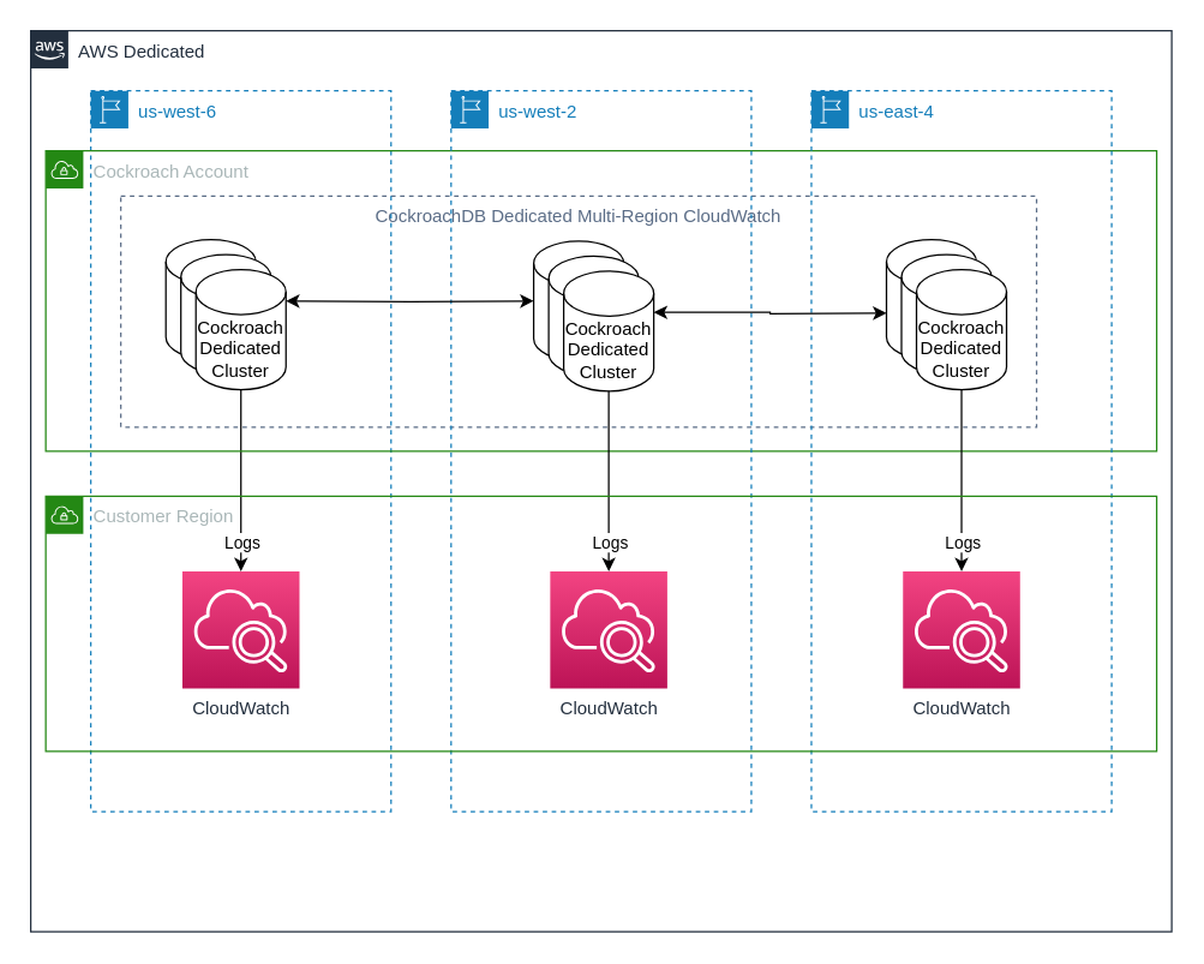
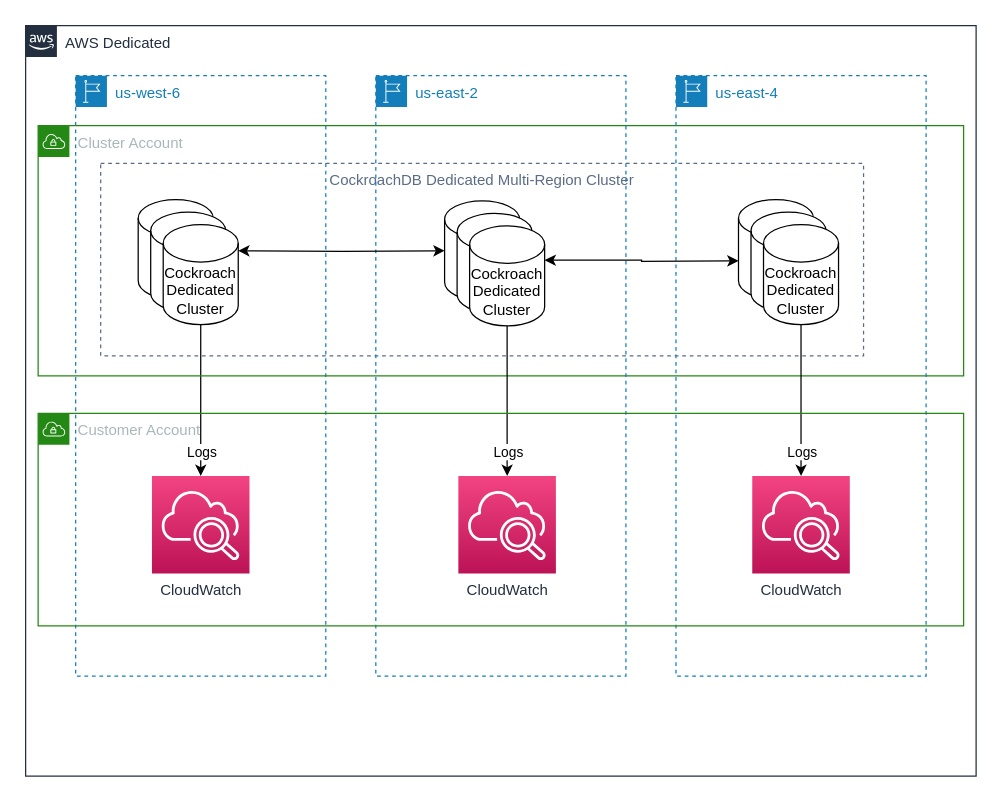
  <mxCell id="0" />
  <mxCell id="1" parent="0" />
  <mxCell id="2" value="AWS Dedicated" style="points=[[0,0],[0.25,0],[0.5,0],[0.75,0],[1,0],[1,0.25],[1,0.5],[1,0.75],[1,1],[0.75,1],[0.5,1],[0.25,1],[0,1],[0,0.75],[0,0.5],[0,0.25]];outlineConnect=0;gradientColor=none;html=1;whiteSpace=wrap;fontSize=12;fontStyle=0;container=1;pointerEvents=0;collapsible=0;recursiveResize=0;shape=mxgraph.aws4.group;grIcon=mxgraph.aws4.group_aws_cloud_alt;strokeColor=#232F3E;fillColor=none;verticalAlign=top;align=left;spacingLeft=30;fontColor=#232F3E;dashed=0;" vertex="1" parent="1"><mxGeometry x="20" y="20" width="760" height="600" as="geometry" /></mxCell>
- <mxCell id="3" value="CockroachDB Dedicated Multi-Region CloudWatch" style="fillColor=none;strokeColor=#5A6C86;dashed=1;verticalAlign=top;fontStyle=0;fontColor=#5A6C86;" vertex="1" parent="2"><mxGeometry x="60" y="110" width="610" height="154" as="geometry" /></mxCell>
+ <mxCell id="3" value="CockroachDB Dedicated Multi-Region Cluster" style="fillColor=none;strokeColor=#5A6C86;dashed=1;verticalAlign=top;fontStyle=0;fontColor=#5A6C86;" vertex="1" parent="2"><mxGeometry x="60" y="110" width="610" height="154" as="geometry" /></mxCell>
  <mxCell id="4" value="us-west-6" style="points=[[0,0],[0.25,0],[0.5,0],[0.75,0],[1,0],[1,0.25],[1,0.5],[1,0.75],[1,1],[0.75,1],[0.5,1],[0.25,1],[0,1],[0,0.75],[0,0.5],[0,0.25]];outlineConnect=0;gradientColor=none;html=1;whiteSpace=wrap;fontSize=12;fontStyle=0;container=1;pointerEvents=0;collapsible=0;recursiveResize=0;shape=mxgraph.aws4.group;grIcon=mxgraph.aws4.group_region;strokeColor=#147EBA;fillColor=none;verticalAlign=top;align=left;spacingLeft=30;fontColor=#147EBA;dashed=1;" vertex="1" parent="2"><mxGeometry x="40" y="40" width="200" height="480" as="geometry" /></mxCell>
  <mxCell id="5" value="CloudWatch" style="sketch=0;points=[[0,0,0],[0.25,0,0],[0.5,0,0],[0.75,0,0],[1,0,0],[0,1,0],[0.25,1,0],[0.5,1,0],[0.75,1,0],[1,1,0],[0,0.25,0],[0,0.5,0],[0,0.75,0],[1,0.25,0],[1,0.5,0],[1,0.75,0]];points=[[0,0,0],[0.25,0,0],[0.5,0,0],[0.75,0,0],[1,0,0],[0,1,0],[0.25,1,0],[0.5,1,0],[0.75,1,0],[1,1,0],[0,0.25,0],[0,0.5,0],[0,0.75,0],[1,0.25,0],[1,0.5,0],[1,0.75,0]];outlineConnect=0;fontColor=#232F3E;gradientColor=#F34482;gradientDirection=north;fillColor=#BC1356;strokeColor=#ffffff;dashed=0;verticalLabelPosition=bottom;verticalAlign=top;align=center;html=1;fontSize=12;fontStyle=0;aspect=fixed;shape=mxgraph.aws4.resourceIcon;resIcon=mxgraph.aws4.cloudwatch_2;" vertex="1" parent="4"><mxGeometry x="61" y="320" width="78" height="78" as="geometry" /></mxCell>
  <mxCell id="6" value="" style="group" vertex="1" connectable="0" parent="4"><mxGeometry x="50" y="99" width="80" height="100" as="geometry" /></mxCell>
  <mxCell id="7" value="" style="shape=cylinder3;whiteSpace=wrap;html=1;boundedLbl=1;backgroundOutline=1;size=15;" vertex="1" parent="6"><mxGeometry width="60" height="80" as="geometry" /></mxCell>
  <mxCell id="8" value="" style="shape=cylinder3;whiteSpace=wrap;html=1;boundedLbl=1;backgroundOutline=1;size=15;" vertex="1" parent="6"><mxGeometry x="10" y="10" width="60" height="80" as="geometry" /></mxCell>
  <mxCell id="9" value="Cockroach&lt;br&gt;Dedicated&lt;br&gt;Cluster" style="shape=cylinder3;whiteSpace=wrap;html=1;boundedLbl=1;backgroundOutline=1;size=15;" vertex="1" parent="6"><mxGeometry x="20" y="20" width="60" height="80" as="geometry" /></mxCell>
  <mxCell id="10" style="edgeStyle=orthogonalEdgeStyle;rounded=0;orthogonalLoop=1;jettySize=auto;html=1;" edge="1" parent="4" source="9" target="5"><mxGeometry relative="1" as="geometry" /></mxCell>
  <mxCell id="11" value="Logs" style="edgeLabel;html=1;align=center;verticalAlign=middle;resizable=0;points=[];" vertex="1" connectable="0" parent="10"><mxGeometry x="-0.133" y="-1" relative="1" as="geometry"><mxPoint x="1" y="49" as="offset" /></mxGeometry></mxCell>
- <mxCell id="12" value="Cockroach Account" style="points=[[0,0],[0.25,0],[0.5,0],[0.75,0],[1,0],[1,0.25],[1,0.5],[1,0.75],[1,1],[0.75,1],[0.5,1],[0.25,1],[0,1],[0,0.75],[0,0.5],[0,0.25]];outlineConnect=0;gradientColor=none;html=1;whiteSpace=wrap;fontSize=12;fontStyle=0;container=1;pointerEvents=0;collapsible=0;recursiveResize=0;shape=mxgraph.aws4.group;grIcon=mxgraph.aws4.group_vpc;strokeColor=#248814;fillColor=none;verticalAlign=top;align=left;spacingLeft=30;fontColor=#AAB7B8;dashed=0;" vertex="1" parent="4"><mxGeometry x="-30" y="40" width="740" height="200" as="geometry" /></mxCell>
- <mxCell id="13" value="us-west-2" style="points=[[0,0],[0.25,0],[0.5,0],[0.75,0],[1,0],[1,0.25],[1,0.5],[1,0.75],[1,1],[0.75,1],[0.5,1],[0.25,1],[0,1],[0,0.75],[0,0.5],[0,0.25]];outlineConnect=0;gradientColor=none;html=1;whiteSpace=wrap;fontSize=12;fontStyle=0;container=1;pointerEvents=0;collapsible=0;recursiveResize=0;shape=mxgraph.aws4.group;grIcon=mxgraph.aws4.group_region;strokeColor=#147EBA;fillColor=none;verticalAlign=top;align=left;spacingLeft=30;fontColor=#147EBA;dashed=1;" vertex="1" parent="2"><mxGeometry x="280" y="40" width="200" height="480" as="geometry" /></mxCell>
+ <mxCell id="12" value="Cluster Account" style="points=[[0,0],[0.25,0],[0.5,0],[0.75,0],[1,0],[1,0.25],[1,0.5],[1,0.75],[1,1],[0.75,1],[0.5,1],[0.25,1],[0,1],[0,0.75],[0,0.5],[0,0.25]];outlineConnect=0;gradientColor=none;html=1;whiteSpace=wrap;fontSize=12;fontStyle=0;container=1;pointerEvents=0;collapsible=0;recursiveResize=0;shape=mxgraph.aws4.group;grIcon=mxgraph.aws4.group_vpc;strokeColor=#248814;fillColor=none;verticalAlign=top;align=left;spacingLeft=30;fontColor=#AAB7B8;dashed=0;" vertex="1" parent="4"><mxGeometry x="-30" y="40" width="740" height="200" as="geometry" /></mxCell>
+ <mxCell id="13" value="us-east-2" style="points=[[0,0],[0.25,0],[0.5,0],[0.75,0],[1,0],[1,0.25],[1,0.5],[1,0.75],[1,1],[0.75,1],[0.5,1],[0.25,1],[0,1],[0,0.75],[0,0.5],[0,0.25]];outlineConnect=0;gradientColor=none;html=1;whiteSpace=wrap;fontSize=12;fontStyle=0;container=1;pointerEvents=0;collapsible=0;recursiveResize=0;shape=mxgraph.aws4.group;grIcon=mxgraph.aws4.group_region;strokeColor=#147EBA;fillColor=none;verticalAlign=top;align=left;spacingLeft=30;fontColor=#147EBA;dashed=1;" vertex="1" parent="2"><mxGeometry x="280" y="40" width="200" height="480" as="geometry" /></mxCell>
  <mxCell id="14" value="CloudWatch" style="sketch=0;points=[[0,0,0],[0.25,0,0],[0.5,0,0],[0.75,0,0],[1,0,0],[0,1,0],[0.25,1,0],[0.5,1,0],[0.75,1,0],[1,1,0],[0,0.25,0],[0,0.5,0],[0,0.75,0],[1,0.25,0],[1,0.5,0],[1,0.75,0]];points=[[0,0,0],[0.25,0,0],[0.5,0,0],[0.75,0,0],[1,0,0],[0,1,0],[0.25,1,0],[0.5,1,0],[0.75,1,0],[1,1,0],[0,0.25,0],[0,0.5,0],[0,0.75,0],[1,0.25,0],[1,0.5,0],[1,0.75,0]];outlineConnect=0;fontColor=#232F3E;gradientColor=#F34482;gradientDirection=north;fillColor=#BC1356;strokeColor=#ffffff;dashed=0;verticalLabelPosition=bottom;verticalAlign=top;align=center;html=1;fontSize=12;fontStyle=0;aspect=fixed;shape=mxgraph.aws4.resourceIcon;resIcon=mxgraph.aws4.cloudwatch_2;" vertex="1" parent="13"><mxGeometry x="66" y="320" width="78" height="78" as="geometry" /></mxCell>
  <mxCell id="15" value="" style="group" vertex="1" connectable="0" parent="13"><mxGeometry x="55" y="100" width="80" height="100" as="geometry" /></mxCell>
  <mxCell id="16" value="" style="shape=cylinder3;whiteSpace=wrap;html=1;boundedLbl=1;backgroundOutline=1;size=15;" vertex="1" parent="15"><mxGeometry width="60" height="80" as="geometry" /></mxCell>
  <mxCell id="17" value="" style="shape=cylinder3;whiteSpace=wrap;html=1;boundedLbl=1;backgroundOutline=1;size=15;" vertex="1" parent="15"><mxGeometry x="10" y="10" width="60" height="80" as="geometry" /></mxCell>
  <mxCell id="18" value="Cockroach&lt;br&gt;Dedicated&lt;br&gt;Cluster" style="shape=cylinder3;whiteSpace=wrap;html=1;boundedLbl=1;backgroundOutline=1;size=15;" vertex="1" parent="15"><mxGeometry x="20" y="20" width="60" height="80" as="geometry" /></mxCell>
  <mxCell id="19" style="edgeStyle=orthogonalEdgeStyle;rounded=0;orthogonalLoop=1;jettySize=auto;html=1;entryX=0.5;entryY=0;entryDx=0;entryDy=0;entryPerimeter=0;" edge="1" parent="13" source="18" target="14"><mxGeometry relative="1" as="geometry" /></mxCell>
  <mxCell id="20" value="Logs" style="edgeLabel;html=1;align=center;verticalAlign=middle;resizable=0;points=[];" vertex="1" connectable="0" parent="19"><mxGeometry x="0.157" y="1" relative="1" as="geometry"><mxPoint x="-1" y="31" as="offset" /></mxGeometry></mxCell>
  <mxCell id="21" value="us-east-4" style="points=[[0,0],[0.25,0],[0.5,0],[0.75,0],[1,0],[1,0.25],[1,0.5],[1,0.75],[1,1],[0.75,1],[0.5,1],[0.25,1],[0,1],[0,0.75],[0,0.5],[0,0.25]];outlineConnect=0;gradientColor=none;html=1;whiteSpace=wrap;fontSize=12;fontStyle=0;container=1;pointerEvents=0;collapsible=0;recursiveResize=0;shape=mxgraph.aws4.group;grIcon=mxgraph.aws4.group_region;strokeColor=#147EBA;fillColor=none;verticalAlign=top;align=left;spacingLeft=30;fontColor=#147EBA;dashed=1;" vertex="1" parent="2"><mxGeometry x="520" y="40" width="200" height="480" as="geometry" /></mxCell>
  <mxCell id="22" value="CloudWatch" style="sketch=0;points=[[0,0,0],[0.25,0,0],[0.5,0,0],[0.75,0,0],[1,0,0],[0,1,0],[0.25,1,0],[0.5,1,0],[0.75,1,0],[1,1,0],[0,0.25,0],[0,0.5,0],[0,0.75,0],[1,0.25,0],[1,0.5,0],[1,0.75,0]];points=[[0,0,0],[0.25,0,0],[0.5,0,0],[0.75,0,0],[1,0,0],[0,1,0],[0.25,1,0],[0.5,1,0],[0.75,1,0],[1,1,0],[0,0.25,0],[0,0.5,0],[0,0.75,0],[1,0.25,0],[1,0.5,0],[1,0.75,0]];outlineConnect=0;fontColor=#232F3E;gradientColor=#F34482;gradientDirection=north;fillColor=#BC1356;strokeColor=#ffffff;dashed=0;verticalLabelPosition=bottom;verticalAlign=top;align=center;html=1;fontSize=12;fontStyle=0;aspect=fixed;shape=mxgraph.aws4.resourceIcon;resIcon=mxgraph.aws4.cloudwatch_2;" vertex="1" parent="21"><mxGeometry x="61" y="320" width="78" height="78" as="geometry" /></mxCell>
  <mxCell id="23" value="" style="group" vertex="1" connectable="0" parent="21"><mxGeometry x="50" y="99" width="80" height="100" as="geometry" /></mxCell>
  <mxCell id="24" value="" style="shape=cylinder3;whiteSpace=wrap;html=1;boundedLbl=1;backgroundOutline=1;size=15;" vertex="1" parent="23"><mxGeometry width="60" height="80" as="geometry" /></mxCell>
  <mxCell id="25" value="" style="shape=cylinder3;whiteSpace=wrap;html=1;boundedLbl=1;backgroundOutline=1;size=15;" vertex="1" parent="23"><mxGeometry x="10" y="10" width="60" height="80" as="geometry" /></mxCell>
  <mxCell id="26" value="Cockroach&lt;br&gt;Dedicated&lt;br&gt;Cluster" style="shape=cylinder3;whiteSpace=wrap;html=1;boundedLbl=1;backgroundOutline=1;size=15;" vertex="1" parent="23"><mxGeometry x="20" y="20" width="60" height="80" as="geometry" /></mxCell>
  <mxCell id="27" style="edgeStyle=orthogonalEdgeStyle;rounded=0;orthogonalLoop=1;jettySize=auto;html=1;entryX=0.5;entryY=0;entryDx=0;entryDy=0;entryPerimeter=0;" edge="1" parent="21" source="26" target="22"><mxGeometry relative="1" as="geometry" /></mxCell>
  <mxCell id="28" value="Logs" style="edgeLabel;html=1;align=center;verticalAlign=middle;resizable=0;points=[];" vertex="1" connectable="0" parent="27"><mxGeometry x="-0.19" y="-1" relative="1" as="geometry"><mxPoint x="1" y="52" as="offset" /></mxGeometry></mxCell>
  <mxCell id="29" style="edgeStyle=orthogonalEdgeStyle;rounded=0;orthogonalLoop=1;jettySize=auto;html=1;entryX=0;entryY=0.5;entryDx=0;entryDy=0;entryPerimeter=0;startArrow=classic;startFill=1;" edge="1" parent="2" target="16"><mxGeometry relative="1" as="geometry"><mxPoint x="170" y="180" as="sourcePoint" /></mxGeometry></mxCell>
  <mxCell id="30" style="edgeStyle=orthogonalEdgeStyle;rounded=0;orthogonalLoop=1;jettySize=auto;html=1;startArrow=classic;startFill=1;exitX=1;exitY=0;exitDx=0;exitDy=27.5;exitPerimeter=0;" edge="1" parent="2" source="18"><mxGeometry relative="1" as="geometry"><mxPoint x="570" y="188" as="targetPoint" /></mxGeometry></mxCell>
- <mxCell id="31" value="Customer Region" style="points=[[0,0],[0.25,0],[0.5,0],[0.75,0],[1,0],[1,0.25],[1,0.5],[1,0.75],[1,1],[0.75,1],[0.5,1],[0.25,1],[0,1],[0,0.75],[0,0.5],[0,0.25]];outlineConnect=0;gradientColor=none;html=1;whiteSpace=wrap;fontSize=12;fontStyle=0;container=1;pointerEvents=0;collapsible=0;recursiveResize=0;shape=mxgraph.aws4.group;grIcon=mxgraph.aws4.group_vpc;strokeColor=#248814;fillColor=none;verticalAlign=top;align=left;spacingLeft=30;fontColor=#AAB7B8;dashed=0;" vertex="1" parent="2"><mxGeometry x="10" y="310" width="740" height="170" as="geometry" /></mxCell>
+ <mxCell id="31" value="Customer Account" style="points=[[0,0],[0.25,0],[0.5,0],[0.75,0],[1,0],[1,0.25],[1,0.5],[1,0.75],[1,1],[0.75,1],[0.5,1],[0.25,1],[0,1],[0,0.75],[0,0.5],[0,0.25]];outlineConnect=0;gradientColor=none;html=1;whiteSpace=wrap;fontSize=12;fontStyle=0;container=1;pointerEvents=0;collapsible=0;recursiveResize=0;shape=mxgraph.aws4.group;grIcon=mxgraph.aws4.group_vpc;strokeColor=#248814;fillColor=none;verticalAlign=top;align=left;spacingLeft=30;fontColor=#AAB7B8;dashed=0;" vertex="1" parent="2"><mxGeometry x="10" y="310" width="740" height="170" as="geometry" /></mxCell>
